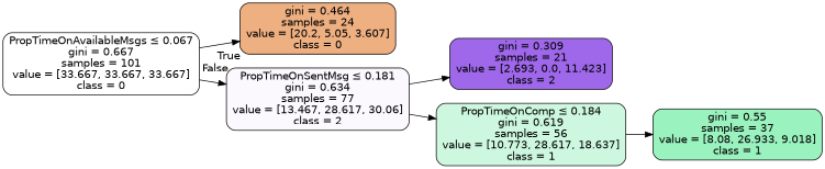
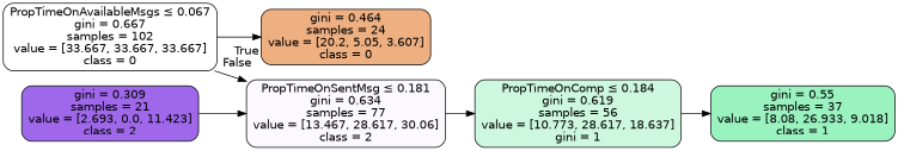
  digraph {
    rankdir=LR
    node [color=black fontname=helvetica shape=box style="filled, rounded"]
    edge [fontname=helvetica]
-   n1 [fillcolor="#ffffff" label=<PropTimeOnAvailableMsgs &le; 0.067<br/>gini = 0.667<br/>samples = 101<br/>value = [33.667, 33.667, 33.667]<br/>class = 0>]
+   n1 [fillcolor="#ffffff" label=<PropTimeOnAvailableMsgs &le; 0.067<br/>gini = 0.667<br/>samples = 102<br/>value = [33.667, 33.667, 33.667]<br/>class = 0>]
    n2 [fillcolor="#eeaf81" label=<gini = 0.464<br/>samples = 24<br/>value = [20.2, 5.05, 3.607]<br/>class = 0>]
    n3 [fillcolor="#fbf8fe" label=<PropTimeOnSentMsg &le; 0.181<br/>gini = 0.634<br/>samples = 77<br/>value = [13.467, 28.617, 30.06]<br/>class = 2>]
    n4 [fillcolor="#9f68eb" label=<gini = 0.309<br/>samples = 21<br/>value = [2.693, 0.0, 11.423]<br/>class = 2>]
-   n5 [fillcolor="#cdf8df" label=<PropTimeOnComp &le; 0.184<br/>gini = 0.619<br/>samples = 56<br/>value = [10.773, 28.617, 18.637]<br/>class = 1>]
+   n5 [fillcolor="#cdf8df" label=<PropTimeOnComp &le; 0.184<br/>gini = 0.619<br/>samples = 56<br/>value = [10.773, 28.617, 18.637]<br/>gini = 1>]
    n6 [fillcolor="#9af2bf" label=<gini = 0.55<br/>samples = 37<br/>value = [8.08, 26.933, 9.018]<br/>class = 1>]
    n1 -> n2 [headlabel=True labelangle=45 labeldistance=2.5]
    n1 -> n3 [headlabel=False labelangle=-45 labeldistance=2.5]
-   n3 -> n4
+   n4 -> n3
    n3 -> n5
    n5 -> n6
  }
